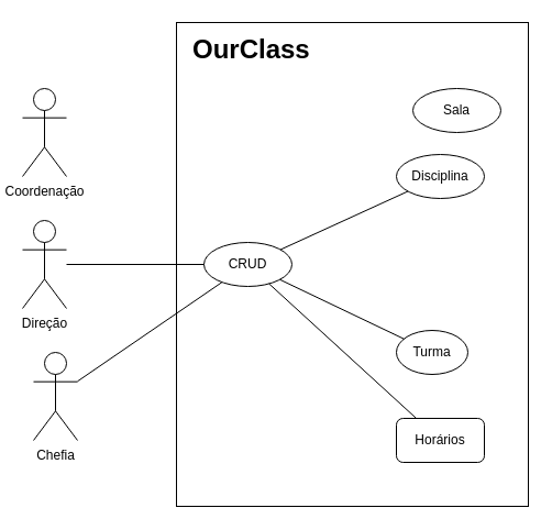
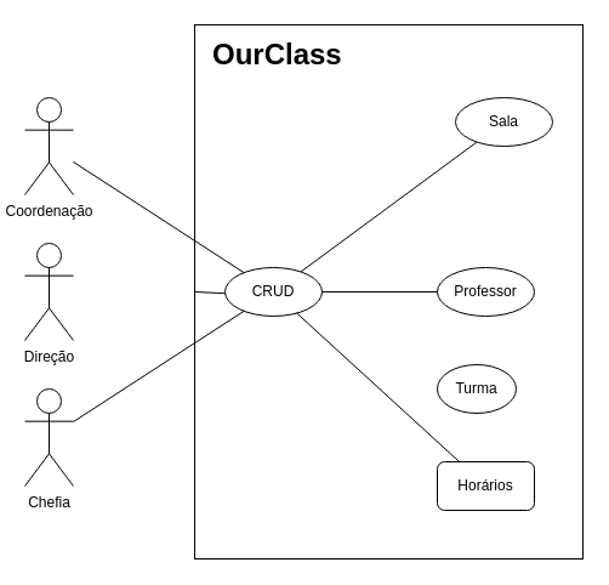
  <mxCell id="0" />
  <mxCell id="1" parent="0" />
  <mxCell id="2" value="&lt;h1&gt;OurClass&lt;/h1&gt;" style="rounded=0;whiteSpace=wrap;html=1;fillStyle=solid;fillColor=none;verticalAlign=top;align=left;labelPosition=center;verticalLabelPosition=middle;spacingLeft=15;spacing=0;spacingTop=-10;" vertex="1" parent="1"><mxGeometry x="160" y="20" width="320" height="440" as="geometry" /></mxCell>
+ <mxCell id="3" style="edgeStyle=none;rounded=0;orthogonalLoop=1;jettySize=auto;html=1;endArrow=none;endFill=0;" edge="1" parent="1" source="4" target="19"><mxGeometry relative="1" as="geometry" /></mxCell>
  <mxCell id="4" value="Coordenação" style="shape=umlActor;verticalLabelPosition=bottom;verticalAlign=top;html=1;outlineConnect=0;aspect=fixed;" vertex="1" parent="1"><mxGeometry x="20" y="80" width="40" height="80" as="geometry" /></mxCell>
- <mxCell id="5" style="edgeStyle=none;rounded=0;orthogonalLoop=1;jettySize=auto;html=1;endArrow=none;endFill=0;" edge="1" parent="1" source="6" target="19"><mxGeometry relative="1" as="geometry" /></mxCell>
  <mxCell id="6" value="Direção" style="shape=umlActor;verticalLabelPosition=bottom;verticalAlign=top;html=1;outlineConnect=0;aspect=fixed;" vertex="1" parent="1"><mxGeometry x="20" y="200" width="40" height="80" as="geometry" /></mxCell>
  <mxCell id="7" style="edgeStyle=none;rounded=0;orthogonalLoop=1;jettySize=auto;html=1;endArrow=none;endFill=0;" edge="1" parent="1" source="8" target="19"><mxGeometry relative="1" as="geometry" /></mxCell>
- <mxCell id="8" value="Chefia" style="shape=umlActor;verticalLabelPosition=bottom;verticalAlign=top;html=1;outlineConnect=0;aspect=fixed;" vertex="1" parent="1"><mxGeometry x="30" y="320" width="40" height="80" as="geometry" /></mxCell>
+ <mxCell id="8" value="Chefia" style="shape=umlActor;verticalLabelPosition=bottom;verticalAlign=top;html=1;outlineConnect=0;aspect=fixed;" vertex="1" parent="1"><mxGeometry x="20" y="320" width="40" height="80" as="geometry" /></mxCell>
  <mxCell id="9" value="Sala" style="ellipse;whiteSpace=wrap;html=1;fillColor=none;" vertex="1" parent="1"><mxGeometry x="375" y="80" width="80" height="40" as="geometry" /></mxCell>
- <mxCell id="10" value="Disciplina" style="ellipse;whiteSpace=wrap;html=1;fillColor=none;" vertex="1" parent="1"><mxGeometry x="360" y="140" width="80" height="40" as="geometry" /></mxCell>
+ <mxCell id="11" value="Professor" style="ellipse;whiteSpace=wrap;html=1;fillColor=none;" vertex="1" parent="1"><mxGeometry x="360" y="220" width="80" height="40" as="geometry" /></mxCell>
  <mxCell id="12" value="Turma" style="ellipse;whiteSpace=wrap;html=1;fillColor=none;" vertex="1" parent="1"><mxGeometry x="360" y="300" width="65" height="40" as="geometry" /></mxCell>
  <mxCell id="13" value="Horários" style="whiteSpace=wrap;html=1;fillColor=none;rounded=1;" vertex="1" parent="1"><mxGeometry x="360" width="80" height="40" as="geometry" y="380" /></mxCell>
- <mxCell id="15" style="edgeStyle=none;rounded=0;orthogonalLoop=1;jettySize=auto;html=1;endArrow=none;endFill=0;" edge="1" parent="1" source="19" target="10"><mxGeometry relative="1" as="geometry" /></mxCell>
- <mxCell id="17" style="edgeStyle=none;rounded=0;orthogonalLoop=1;jettySize=auto;html=1;endArrow=none;endFill=0;" edge="1" parent="1" source="19" target="12"><mxGeometry relative="1" as="geometry" /></mxCell>
+ <mxCell id="14" style="edgeStyle=none;rounded=0;orthogonalLoop=1;jettySize=auto;html=1;endArrow=none;endFill=0;" edge="1" parent="1" source="19" target="9"><mxGeometry relative="1" as="geometry" /></mxCell>
+ <mxCell id="16" style="edgeStyle=none;rounded=0;orthogonalLoop=1;jettySize=auto;html=1;endArrow=none;endFill=0;" edge="1" parent="1" source="19" target="11"><mxGeometry relative="1" as="geometry" /></mxCell>
+ <mxCell id="17" style="edgeStyle=none;rounded=0;orthogonalLoop=1;jettySize=auto;html=1;endArrow=none;endFill=0;" edge="1" parent="1" source="19" target="2"><mxGeometry relative="1" as="geometry" /></mxCell>
  <mxCell id="18" style="edgeStyle=none;rounded=0;orthogonalLoop=1;jettySize=auto;html=1;endArrow=none;endFill=0;" edge="1" parent="1" source="19" target="13"><mxGeometry relative="1" as="geometry" /></mxCell>
  <mxCell id="19" value="CRUD" style="ellipse;whiteSpace=wrap;html=1;fillColor=none;" vertex="1" parent="1"><mxGeometry x="185" y="220" width="80" height="40" as="geometry" /></mxCell>
